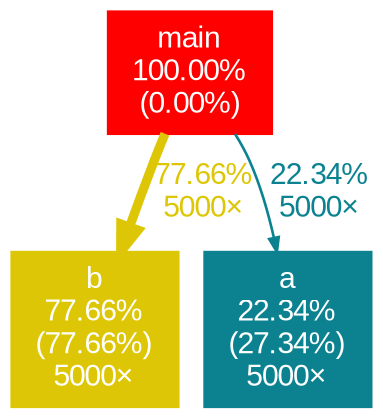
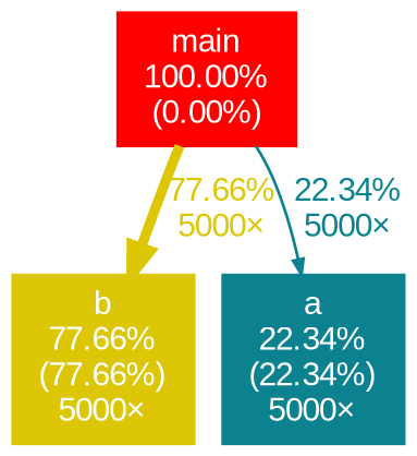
  digraph {
    fontname=Arial
    nodesep=0.125
    ranksep=0.25
    node [fontcolor="#ffffff" fontname=Arial fontsize=10.00 shape=box style=filled]
    edge [fontname=Arial fontsize=10.00]
    n1 [color="#ff0000" height=0 label="main\n100.00%\n(0.00%)" width=0]
    n2 [color="#ddc605" height=0 label="b\n77.66%\n(77.66%)\n5000×" width=0]
-   n3 [color="#0c8290" height=0 label="a\n22.34%\n(27.34%)\n5000×" width=0]
+   n3 [color="#0c8290" height=0 label="a\n22.34%\n(22.34%)\n5000×" width=0]
    n1 -> n2 [arrowsize=0.88 color="#ddc605" fontcolor="#ddc605" label="77.66%\n5000×" labeldistance=3.11 penwidth=3.11]
    n1 -> n3 [arrowsize=0.47 color="#0c8290" fontcolor="#0c8290" label="22.34%\n5000×" labeldistance=0.89 penwidth=0.89]
  }
